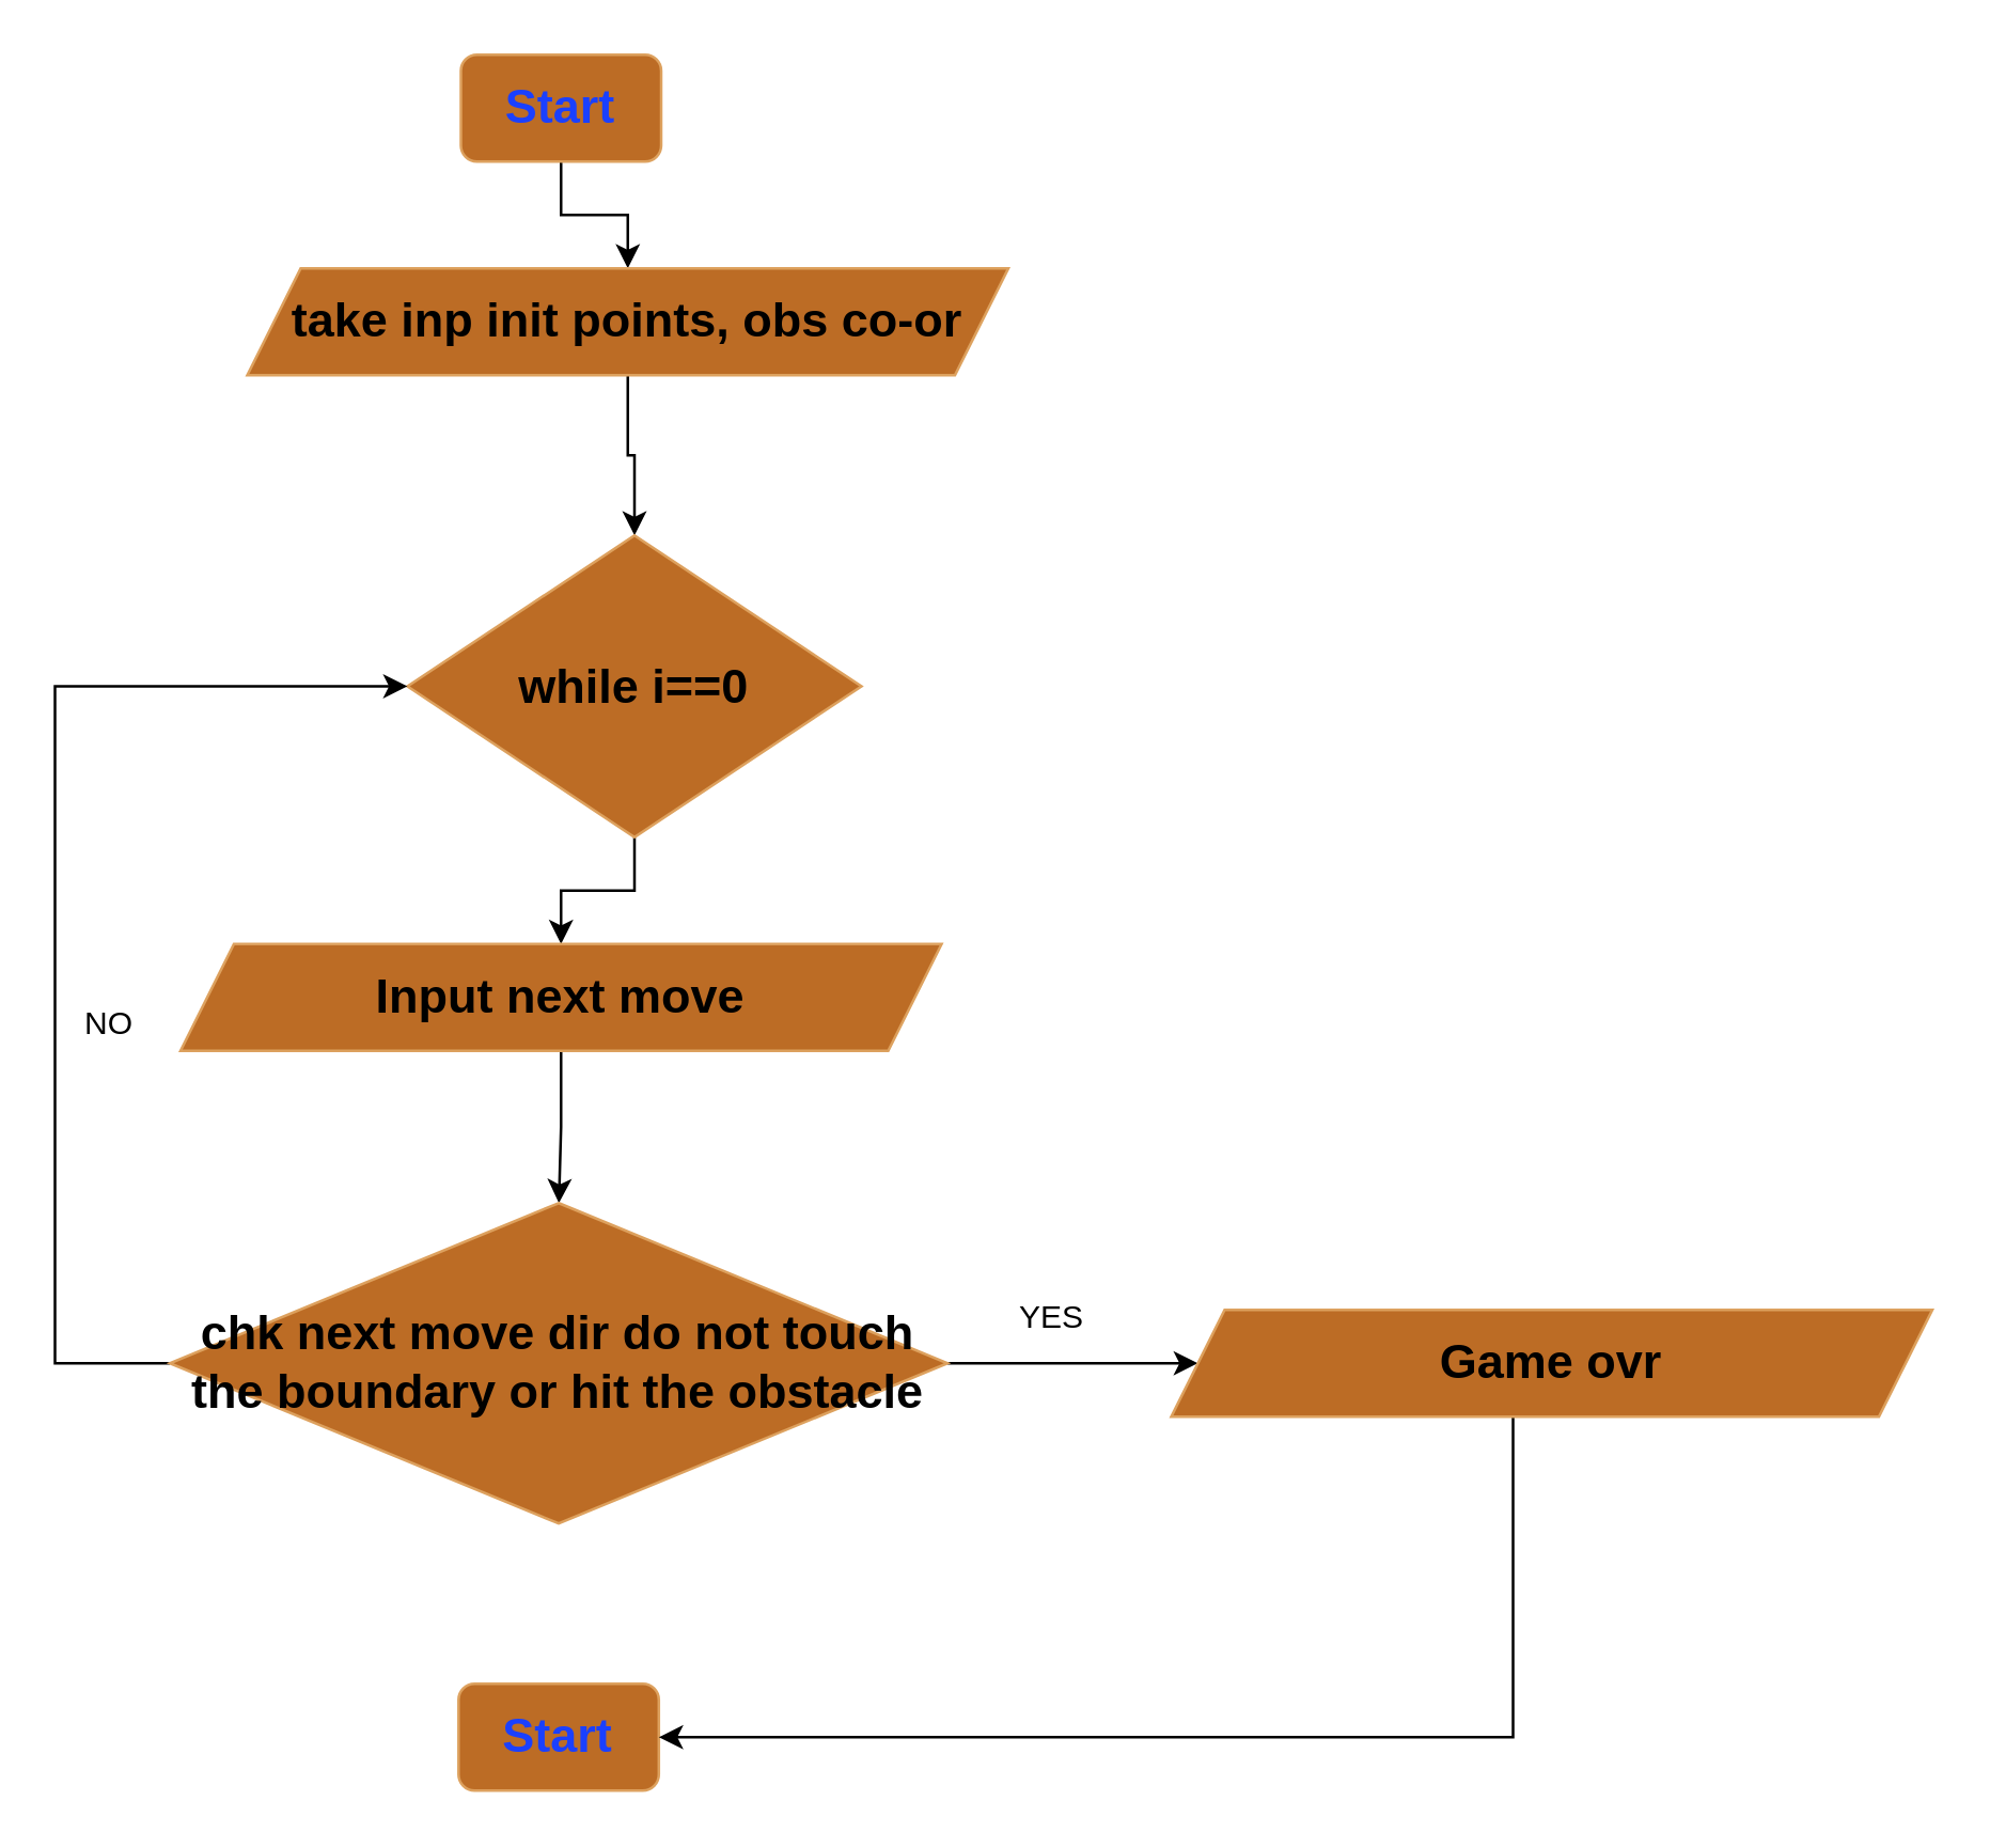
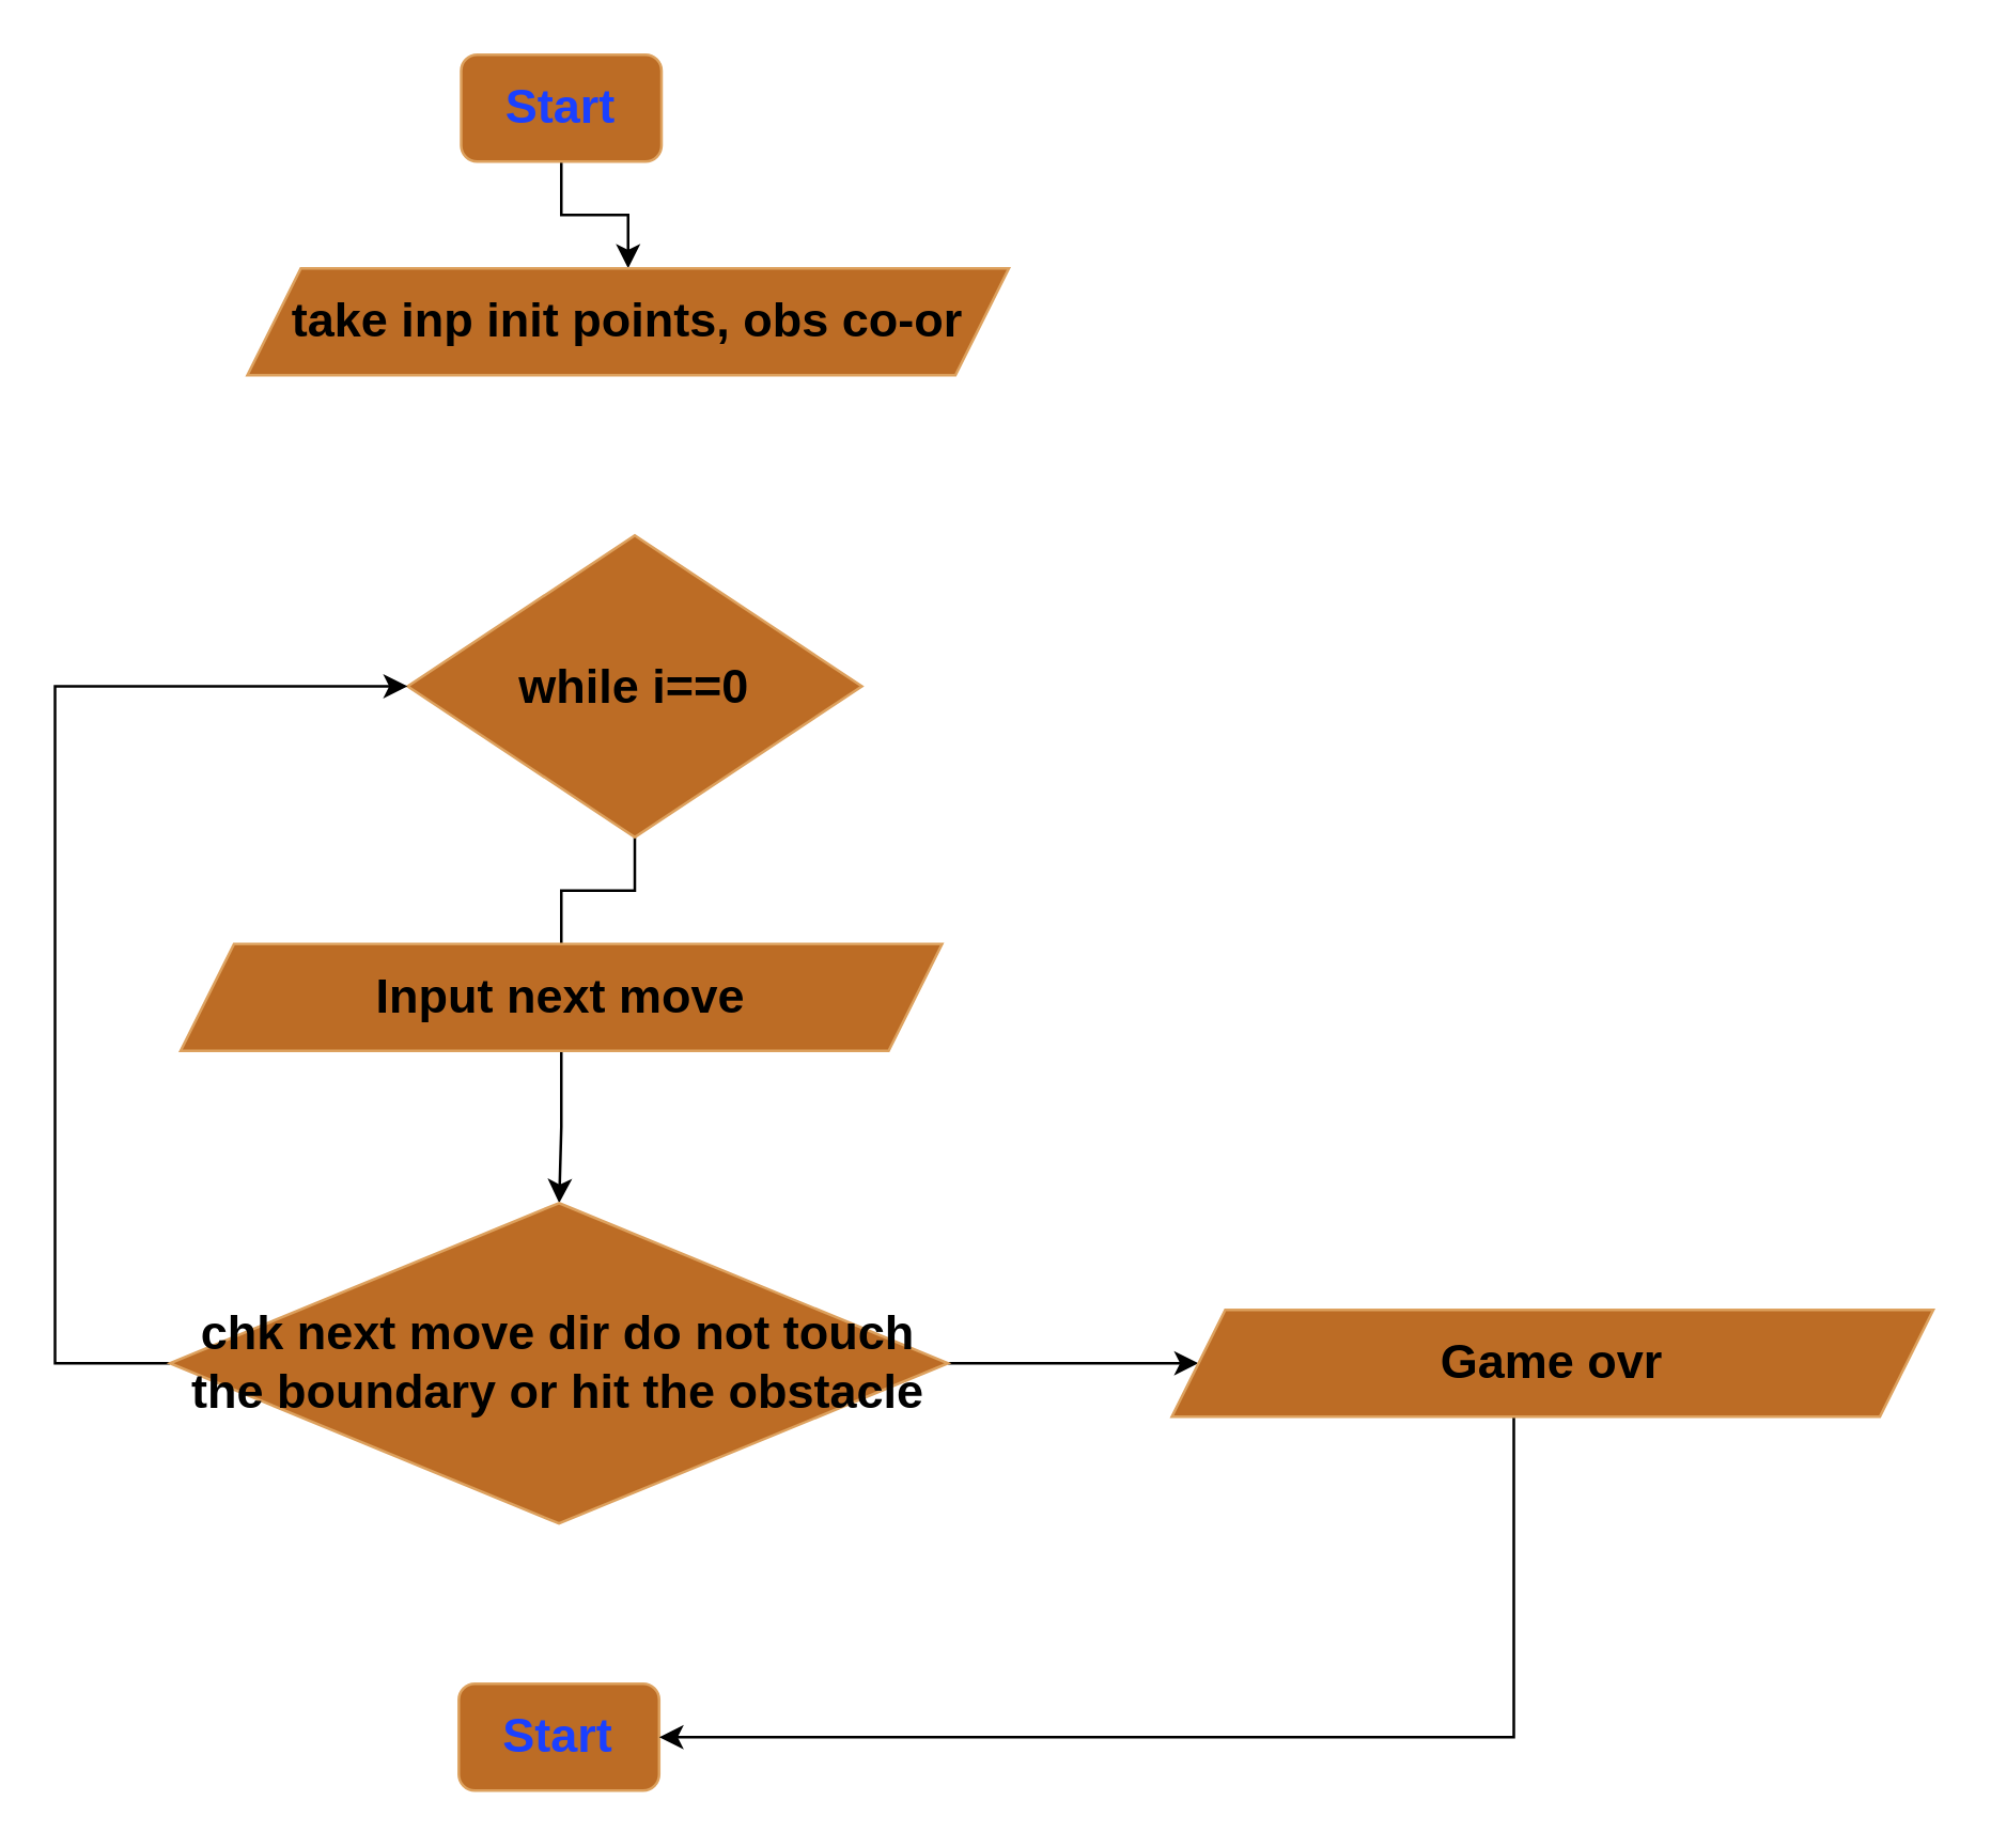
  <mxCell id="0" />
  <mxCell id="1" parent="0" />
  <mxCell id="2" value="" style="edgeStyle=orthogonalEdgeStyle;rounded=0;orthogonalLoop=1;jettySize=auto;html=1;" edge="1" parent="1" source="3" target="5"><mxGeometry relative="1" as="geometry" /></mxCell>
  <mxCell id="3" value="&lt;font style=&quot;font-size: 18px; color: light-dark(rgb(26, 64, 255), rgb(0, 0, 0));&quot;&gt;&lt;b&gt;Start&lt;/b&gt;&lt;/font&gt;" style="rounded=1;whiteSpace=wrap;html=1;labelBackgroundColor=none;fillColor=#BC6C25;strokeColor=#DDA15E;fontColor=#FEFAE0;" vertex="1" parent="1"><mxGeometry x="172" y="20" width="75" height="40" as="geometry" /></mxCell>
- <mxCell id="4" value="" style="edgeStyle=orthogonalEdgeStyle;rounded=0;orthogonalLoop=1;jettySize=auto;html=1;" edge="1" parent="1" source="5" target="7"><mxGeometry relative="1" as="geometry" /></mxCell>
  <mxCell id="5" value="&lt;b style=&quot;color: rgb(0, 0, 0); font-size: 18px;&quot;&gt;take inp init points, obs co-or&lt;/b&gt;" style="shape=parallelogram;perimeter=parallelogramPerimeter;whiteSpace=wrap;html=1;fixedSize=1;labelBackgroundColor=none;fillColor=#BC6C25;strokeColor=#DDA15E;fontColor=#FEFAE0;" vertex="1" parent="1"><mxGeometry x="92" y="100" width="285" height="40" as="geometry" /></mxCell>
- <mxCell id="6" value="" style="edgeStyle=orthogonalEdgeStyle;rounded=0;orthogonalLoop=1;jettySize=auto;html=1;" edge="1" parent="1" source="7" target="9"><mxGeometry relative="1" as="geometry" /></mxCell>
+ <mxCell id="6" value="" style="edgeStyle=orthogonalEdgeStyle;rounded=0;orthogonalLoop=1;jettySize=auto;html=1;endArrow=none;" edge="1" parent="1" source="7" target="9"><mxGeometry relative="1" as="geometry" /></mxCell>
  <mxCell id="7" value="&lt;b style=&quot;color: rgb(0, 0, 0); font-size: 18px;&quot;&gt;while i==0&lt;/b&gt;" style="rhombus;whiteSpace=wrap;html=1;strokeColor=#DDA15E;fontColor=#FEFAE0;fillColor=#BC6C25;labelBackgroundColor=none;" vertex="1" parent="1"><mxGeometry x="152" y="200" width="170" height="113" as="geometry" /></mxCell>
  <mxCell id="8" value="" style="edgeStyle=orthogonalEdgeStyle;rounded=0;orthogonalLoop=1;jettySize=auto;html=1;" edge="1" parent="1" source="9" target="12"><mxGeometry relative="1" as="geometry" /></mxCell>
  <mxCell id="9" value="&lt;b style=&quot;color: rgb(0, 0, 0); font-size: 18px;&quot;&gt;Input next move&lt;/b&gt;" style="shape=parallelogram;perimeter=parallelogramPerimeter;whiteSpace=wrap;html=1;fixedSize=1;labelBackgroundColor=none;fillColor=#BC6C25;strokeColor=#DDA15E;fontColor=#FEFAE0;" vertex="1" parent="1"><mxGeometry x="67" y="353" width="285" height="40" as="geometry" /></mxCell>
  <mxCell id="10" value="" style="edgeStyle=orthogonalEdgeStyle;rounded=0;orthogonalLoop=1;jettySize=auto;html=1;" edge="1" parent="1" source="12" target="15"><mxGeometry relative="1" as="geometry" /></mxCell>
  <mxCell id="11" style="edgeStyle=orthogonalEdgeStyle;rounded=0;orthogonalLoop=1;jettySize=auto;html=1;entryX=0;entryY=0.5;entryDx=0;entryDy=0;" edge="1" parent="1" source="12" target="7"><mxGeometry relative="1" as="geometry"><mxPoint x="20" y="260" as="targetPoint" /><Array as="points"><mxPoint x="20" y="510" /><mxPoint x="20" y="256" /></Array></mxGeometry></mxCell>
  <mxCell id="12" value="&lt;b style=&quot;color: rgb(0, 0, 0); font-size: 18px;&quot;&gt;chk next move dir do not touch the boundary or hit the obstacle&lt;/b&gt;" style="rhombus;whiteSpace=wrap;html=1;strokeColor=#DDA15E;fontColor=#FEFAE0;fillColor=#BC6C25;labelBackgroundColor=none;" vertex="1" parent="1"><mxGeometry x="63" y="450" width="291.25" height="120" as="geometry" /></mxCell>
  <mxCell id="13" value="&lt;font style=&quot;font-size: 18px; color: light-dark(rgb(26, 64, 255), rgb(0, 0, 0));&quot;&gt;&lt;b&gt;Start&lt;/b&gt;&lt;/font&gt;" style="rounded=1;whiteSpace=wrap;html=1;labelBackgroundColor=none;fillColor=#BC6C25;strokeColor=#DDA15E;fontColor=#FEFAE0;" vertex="1" parent="1"><mxGeometry x="171.12" y="630" width="75" height="40" as="geometry" /></mxCell>
  <mxCell id="14" style="edgeStyle=orthogonalEdgeStyle;rounded=0;orthogonalLoop=1;jettySize=auto;html=1;entryX=1;entryY=0.5;entryDx=0;entryDy=0;" edge="1" parent="1" source="15" target="13"><mxGeometry relative="1" as="geometry"><mxPoint x="565.5" y="640" as="targetPoint" /><Array as="points"><mxPoint x="566" y="650" /></Array></mxGeometry></mxCell>
  <mxCell id="15" value="&lt;b style=&quot;color: rgb(0, 0, 0); font-size: 18px;&quot;&gt;Game ovr&lt;/b&gt;" style="shape=parallelogram;perimeter=parallelogramPerimeter;whiteSpace=wrap;html=1;fixedSize=1;labelBackgroundColor=none;fillColor=#BC6C25;strokeColor=#DDA15E;fontColor=#FEFAE0;" vertex="1" parent="1"><mxGeometry x="438" y="490" width="285" height="40" as="geometry" /></mxCell>
- <mxCell id="16" value="YES" style="text;html=1;align=center;verticalAlign=middle;resizable=0;points=[];autosize=1;strokeColor=none;fillColor=none;" vertex="1" parent="1"><mxGeometry x="368" y="478" width="50" height="30" as="geometry" /></mxCell>
- <mxCell id="17" value="NO" style="text;html=1;align=center;verticalAlign=middle;resizable=0;points=[];autosize=1;strokeColor=none;fillColor=none;" vertex="1" parent="1"><mxGeometry x="20" y="368" width="40" height="30" as="geometry" /></mxCell>
